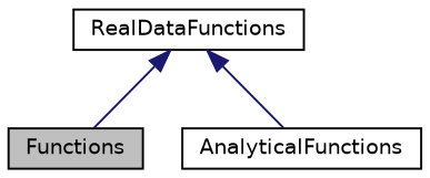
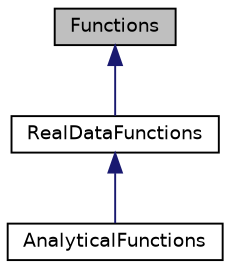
  digraph {
    node [color=black fillcolor=white fontname=Helvetica fontsize=10 shape=record style=filled]
    edge [color=midnightblue dir=back fontname=Helvetica fontsize=10 labelfontname=Helvetica labelfontsize=10 style=solid]
    n1 [fillcolor=grey75 fontcolor=black height=0.2 label=Functions width=0.4]
    n2 [height=0.2 label=RealDataFunctions width=0.4]
    n3 [height=0.2 label=AnalyticalFunctions width=0.4]
-   n2 -> n1
+   n1 -> n2
    n2 -> n3
  }
